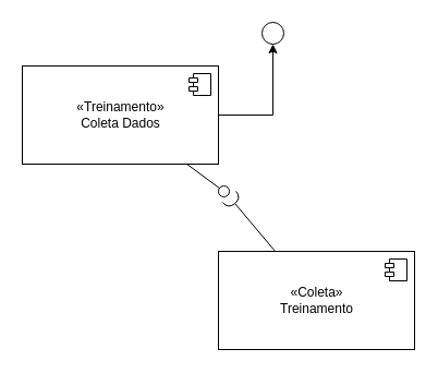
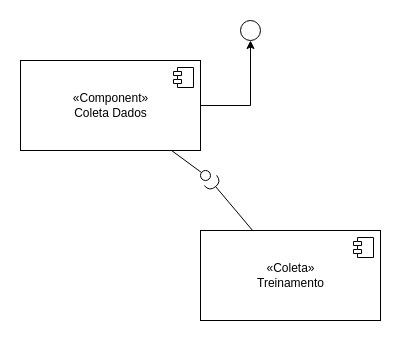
  <mxCell id="0" />
  <mxCell id="1" parent="0" />
  <mxCell id="2" style="edgeStyle=orthogonalEdgeStyle;rounded=0;orthogonalLoop=1;jettySize=auto;html=1;" edge="1" parent="1" source="3" target="5"><mxGeometry relative="1" as="geometry" /></mxCell>
- <mxCell id="3" value="&lt;div&gt;«Treinamento»&lt;/div&gt;Coleta Dados" style="html=1;dropTarget=0;" vertex="1" parent="1"><mxGeometry x="20" y="60" width="180" height="90" as="geometry" /></mxCell>
+ <mxCell id="3" value="&lt;div&gt;«Component»&lt;/div&gt;Coleta Dados" style="html=1;dropTarget=0;" vertex="1" parent="1"><mxGeometry x="20" y="60" width="180" height="90" as="geometry" /></mxCell>
  <mxCell id="4" value="" style="shape=module;jettyWidth=8;jettyHeight=4;" vertex="1" parent="3"><mxGeometry x="1" width="20" height="20" relative="1" as="geometry"><mxPoint x="-27" y="7" as="offset" /></mxGeometry></mxCell>
  <mxCell id="5" value="" style="ellipse;whiteSpace=wrap;html=1;aspect=fixed;" vertex="1" parent="1"><mxGeometry x="240" y="20" width="20" height="20" as="geometry" /></mxCell>
  <mxCell id="6" value="&lt;div&gt;«Coleta»&lt;/div&gt;Treinamento" style="html=1;dropTarget=0;" vertex="1" parent="1"><mxGeometry x="200" y="230" width="180" height="90" as="geometry" /></mxCell>
  <mxCell id="7" value="" style="shape=module;jettyWidth=8;jettyHeight=4;" vertex="1" parent="6"><mxGeometry x="1" width="20" height="20" relative="1" as="geometry"><mxPoint x="-27" y="7" as="offset" /></mxGeometry></mxCell>
  <mxCell id="8" value="" style="rounded=0;orthogonalLoop=1;jettySize=auto;html=1;endArrow=none;endFill=0;sketch=0;sourcePerimeterSpacing=0;targetPerimeterSpacing=0;" edge="1" target="10" parent="1" source="3"><mxGeometry relative="1" as="geometry"><mxPoint x="210" y="145" as="sourcePoint" /></mxGeometry></mxCell>
  <mxCell id="9" value="" style="rounded=0;orthogonalLoop=1;jettySize=auto;html=1;endArrow=halfCircle;endFill=0;endSize=6;strokeWidth=1;sketch=0;" edge="1" parent="1" source="6"><mxGeometry relative="1" as="geometry"><mxPoint x="250" y="145" as="sourcePoint" /><mxPoint x="210" y="180" as="targetPoint" /></mxGeometry></mxCell>
  <mxCell id="10" value="" style="ellipse;whiteSpace=wrap;html=1;align=center;aspect=fixed;resizable=0;points=[];outlineConnect=0;sketch=0;" vertex="1" parent="1"><mxGeometry x="200" y="170" width="10" height="10" as="geometry" /></mxCell>
